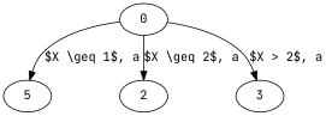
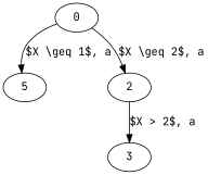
  digraph {
    fontname="JetBrains Mono"
    node [fontname="JetBrains Mono"]
    edge [fontname="JetBrains Mono"]
    n1 [label=5]
    0
    2
    3
    0 -> n1 [label="$X \\geq 1$, a"]
    0 -> 2 [label="$X \\geq 2$, a"]
-   0 -> 3 [label="$X > 2$, a"]
+   2 -> 3 [label="$X > 2$, a"]
  }
